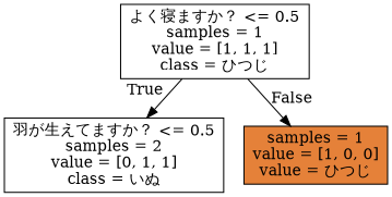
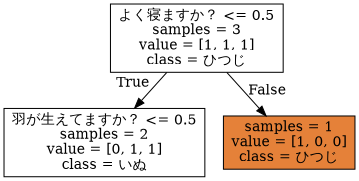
  digraph {
    node [color=black shape=box style=filled]
    edge [labeldistance=2.5]
-   n1 [fillcolor="#e5813900" label="よく寝ますか？ <= 0.5\nsamples = 1\nvalue = [1, 1, 1]\nclass = ひつじ"]
+   n1 [fillcolor="#e5813900" label="よく寝ますか？ <= 0.5\nsamples = 3\nvalue = [1, 1, 1]\nclass = ひつじ"]
    n2 [fillcolor="#39e58100" label="羽が生えてますか？ <= 0.5\nsamples = 2\nvalue = [0, 1, 1]\nclass = いぬ"]
-   n3 [fillcolor="#e58139ff" label="samples = 1\nvalue = [1, 0, 0]\nvalue = ひつじ"]
+   n3 [fillcolor="#e58139ff" label="samples = 1\nvalue = [1, 0, 0]\nclass = ひつじ"]
    n1 -> n2 [headlabel=True labelangle=45]
    n1 -> n3 [headlabel=False labelangle=-45]
  }
